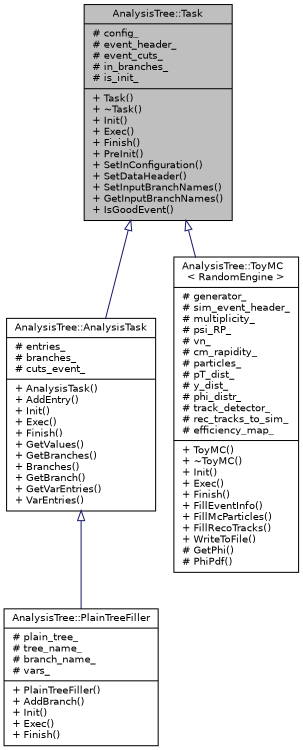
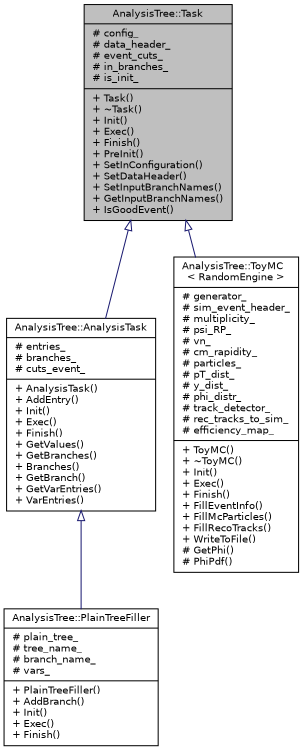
  digraph {
    node [color=black fillcolor=white fontname=Helvetica fontsize=10 shape=record style=filled]
    edge [arrowtail=onormal color=midnightblue dir=back fontname=Helvetica fontsize=10 labelfontname=Helvetica labelfontsize=10 style=solid]
-   n1 [fillcolor=grey75 fontcolor=black height=0.2 label="{AnalysisTree::Task\n|# config_\l# event_header_\l# event_cuts_\l# in_branches_\l# is_init_\l|+ Task()\l+ ~Task()\l+ Init()\l+ Exec()\l+ Finish()\l+ PreInit()\l+ SetInConfiguration()\l+ SetDataHeader()\l+ SetInputBranchNames()\l+ GetInputBranchNames()\l+ IsGoodEvent()\l}" width=0.4]
+   n1 [fillcolor=grey75 fontcolor=black height=0.2 label="{AnalysisTree::Task\n|# config_\l# data_header_\l# event_cuts_\l# in_branches_\l# is_init_\l|+ Task()\l+ ~Task()\l+ Init()\l+ Exec()\l+ Finish()\l+ PreInit()\l+ SetInConfiguration()\l+ SetDataHeader()\l+ SetInputBranchNames()\l+ GetInputBranchNames()\l+ IsGoodEvent()\l}" width=0.4]
    n2 [height=0.2 label="{AnalysisTree::AnalysisTask\n|# entries_\l# branches_\l# cuts_event_\l|+ AnalysisTask()\l+ AddEntry()\l+ Init()\l+ Exec()\l+ Finish()\l+ GetValues()\l+ GetBranches()\l+ Branches()\l+ GetBranch()\l+ GetVarEntries()\l+ VarEntries()\l}" width=0.4]
    n3 [height=0.2 label="{AnalysisTree::ToyMC\l\< RandomEngine \>\n|# generator_\l# sim_event_header_\l# multiplicity_\l# psi_RP_\l# vn_\l# cm_rapidity_\l# particles_\l# pT_dist_\l# y_dist_\l# phi_distr_\l# track_detector_\l# rec_tracks_to_sim_\l# efficiency_map_\l|+ ToyMC()\l+ ~ToyMC()\l+ Init()\l+ Exec()\l+ Finish()\l+ FillEventInfo()\l+ FillMcParticles()\l+ FillRecoTracks()\l+ WriteToFile()\l# GetPhi()\l# PhiPdf()\l}" width=0.4]
    n4 [height=0.2 label="{AnalysisTree::PlainTreeFiller\n|# plain_tree_\l# tree_name_\l# branch_name_\l# vars_\l|+ PlainTreeFiller()\l+ AddBranch()\l+ Init()\l+ Exec()\l+ Finish()\l}" width=0.4]
    n1 -> n2
    n1 -> n3
    n2 -> n4
  }
